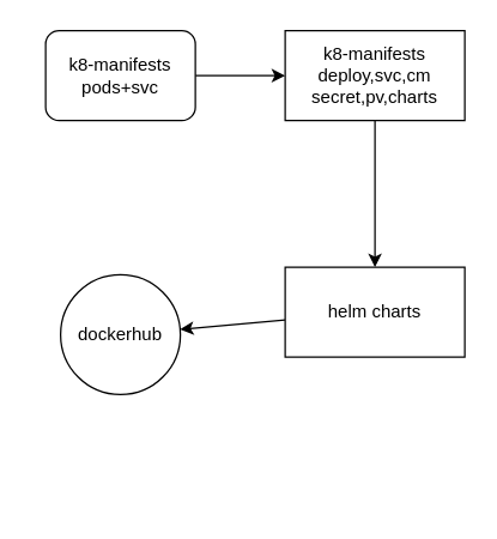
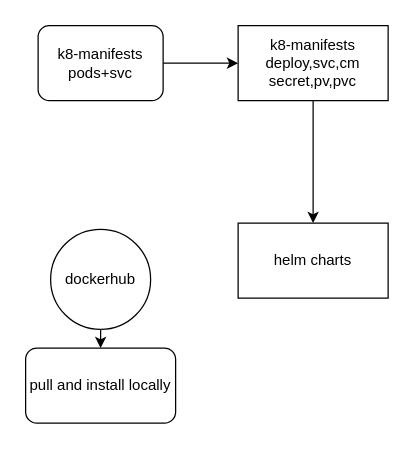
  <mxCell id="0" />
  <mxCell id="1" parent="0" />
  <mxCell id="2" style="edgeStyle=none;html=1;" edge="1" parent="1" source="3"><mxGeometry relative="1" as="geometry"><mxPoint x="250" y="178" as="targetPoint" /></mxGeometry></mxCell>
- <mxCell id="3" value="k8-manifests&lt;br&gt;deploy,svc,cm&lt;br&gt;secret,pv,charts" style="rounded=0;whiteSpace=wrap;html=1;" vertex="1" parent="1"><mxGeometry x="190" y="20" width="120" height="60" as="geometry" /></mxCell>
- <mxCell id="4" style="edgeStyle=none;html=1;" edge="1" parent="1" source="5" target="9"><mxGeometry relative="1" as="geometry"><mxPoint x="250" y="288" as="targetPoint" /></mxGeometry></mxCell>
+ <mxCell id="3" value="k8-manifests&lt;br&gt;deploy,svc,cm&lt;br&gt;secret,pv,pvc" style="rounded=0;whiteSpace=wrap;html=1;" vertex="1" parent="1"><mxGeometry x="190" y="20" width="120" height="60" as="geometry" /></mxCell>
  <mxCell id="5" value="helm charts" style="rounded=0;whiteSpace=wrap;html=1;" vertex="1" parent="1"><mxGeometry x="190" y="178" width="120" height="60" as="geometry" /></mxCell>
  <mxCell id="6" style="edgeStyle=none;html=1;entryX=0;entryY=0.5;entryDx=0;entryDy=0;" edge="1" parent="1" source="7" target="3"><mxGeometry relative="1" as="geometry" /></mxCell>
  <mxCell id="7" value="k8-manifests&lt;br&gt;pods+svc" style="whiteSpace=wrap;html=1;rounded=1;" vertex="1" parent="1"><mxGeometry x="30" y="20" width="100" height="60" as="geometry" /></mxCell>
+ <mxCell id="8" style="edgeStyle=none;html=1;exitX=0.5;exitY=1;exitDx=0;exitDy=0;" edge="1" parent="1" source="9" target="10"><mxGeometry relative="1" as="geometry"><mxPoint x="80" y="288" as="targetPoint" /></mxGeometry></mxCell>
  <mxCell id="9" value="dockerhub" style="ellipse;whiteSpace=wrap;html=1;aspect=fixed;" vertex="1" parent="1"><mxGeometry x="40" y="183" width="80" height="80" as="geometry" /></mxCell>
+ <mxCell id="10" value="pull and install locally" style="rounded=1;whiteSpace=wrap;html=1;" vertex="1" parent="1"><mxGeometry x="20" y="278" width="120" height="60" as="geometry" /></mxCell>
